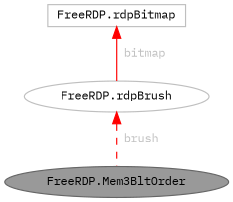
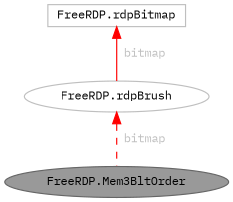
  digraph {
    fontname="IBM Plex Mono"
    node [color=grey75 fillcolor=white fontname="IBM Plex Mono" fontsize=10 shape=ellipse style=filled]
    edge [color=red dir=back fontcolor=grey fontname="IBM Plex Mono" fontsize=10 labelfontname=Helvetica labelfontsize=10]
    n1 [color=gray40 fillcolor=grey60 fontcolor=black height=0.2 label="FreeRDP.Mem3BltOrder" width=0.4]
    n2 [height=0.2 label="FreeRDP.rdpBrush" width=0.4]
    n3 [height=0.2 label="FreeRDP.rdpBitmap" shape=box width=0.4]
-   n2 -> n1 [label=" brush" style=dashed]
+   n2 -> n1 [label=" bitmap" style=dashed]
    n3 -> n2 [label=" bitmap" style=solid]
  }
